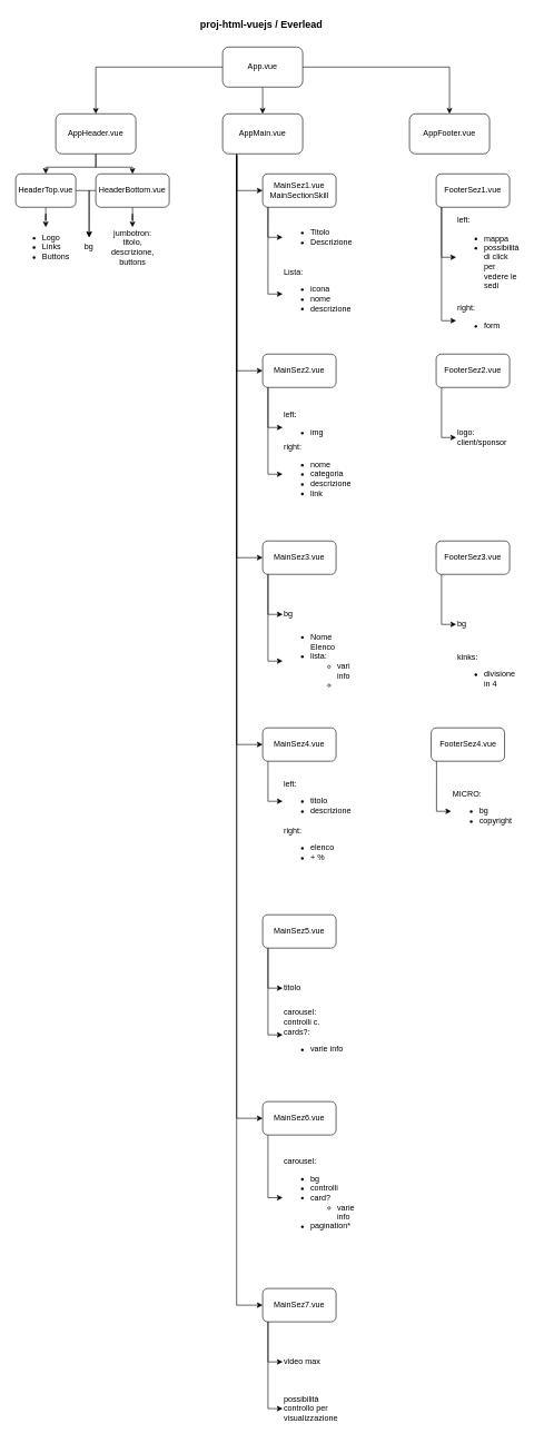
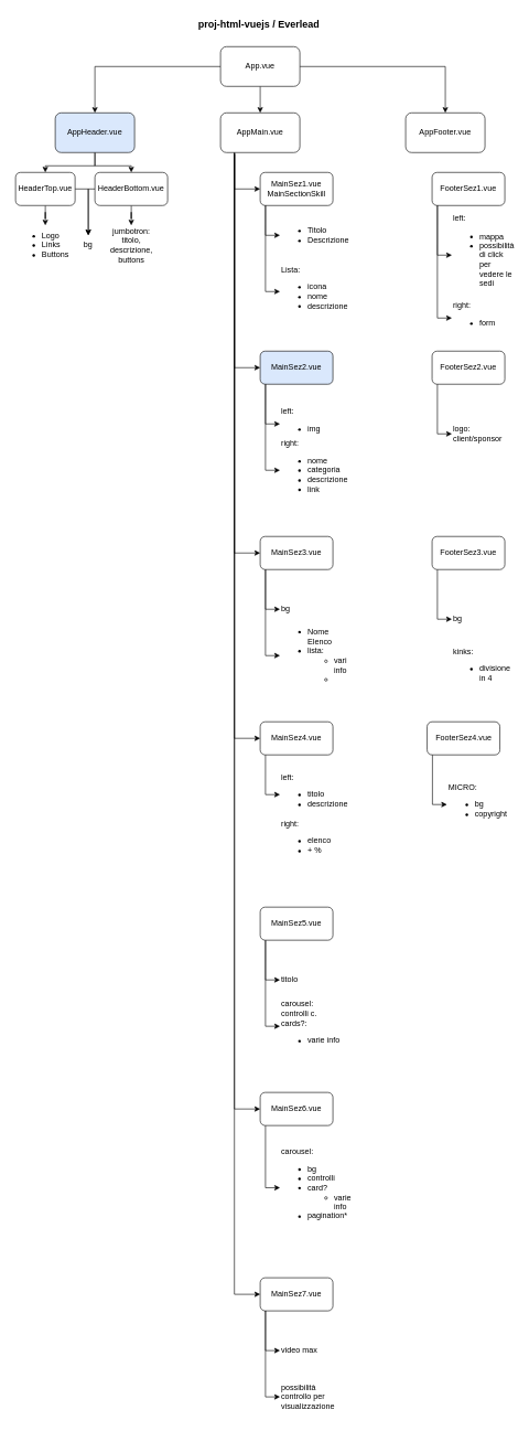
  <mxCell id="0" />
  <mxCell id="1" parent="0" />
  <mxCell id="2" style="edgeStyle=orthogonalEdgeStyle;rounded=0;orthogonalLoop=1;jettySize=auto;html=1;entryX=0.5;entryY=0;entryDx=0;entryDy=0;" parent="1" source="5" target="8" edge="1"><mxGeometry relative="1" as="geometry" /></mxCell>
  <mxCell id="3" style="edgeStyle=orthogonalEdgeStyle;rounded=0;orthogonalLoop=1;jettySize=auto;html=1;exitX=0.5;exitY=1;exitDx=0;exitDy=0;entryX=0.5;entryY=0;entryDx=0;entryDy=0;" parent="1" source="5" target="15" edge="1"><mxGeometry relative="1" as="geometry" /></mxCell>
  <mxCell id="4" style="edgeStyle=orthogonalEdgeStyle;rounded=0;orthogonalLoop=1;jettySize=auto;html=1;entryX=0.5;entryY=0;entryDx=0;entryDy=0;" parent="1" source="5" target="16" edge="1"><mxGeometry relative="1" as="geometry" /></mxCell>
  <mxCell id="5" value="App.vue" style="rounded=1;whiteSpace=wrap;html=1;" parent="1" vertex="1"><mxGeometry x="333" y="70" width="120" height="60" as="geometry" /></mxCell>
  <mxCell id="6" style="edgeStyle=orthogonalEdgeStyle;rounded=0;orthogonalLoop=1;jettySize=auto;html=1;entryX=0.5;entryY=0;entryDx=0;entryDy=0;" parent="1" source="8" target="19" edge="1"><mxGeometry relative="1" as="geometry" /></mxCell>
  <mxCell id="7" style="edgeStyle=orthogonalEdgeStyle;rounded=0;orthogonalLoop=1;jettySize=auto;html=1;entryX=0.5;entryY=0;entryDx=0;entryDy=0;" parent="1" source="8" target="22" edge="1"><mxGeometry relative="1" as="geometry" /></mxCell>
- <mxCell id="8" value="AppHeader.vue" style="rounded=1;whiteSpace=wrap;html=1;" parent="1" vertex="1"><mxGeometry x="83" y="170" width="120" height="60" as="geometry" /></mxCell>
+ <mxCell id="8" value="AppHeader.vue" style="rounded=1;whiteSpace=wrap;html=1;fillColor=#dae8fc;" parent="1" vertex="1"><mxGeometry x="83" y="170" width="120" height="60" as="geometry" /></mxCell>
  <mxCell id="9" style="edgeStyle=orthogonalEdgeStyle;rounded=0;orthogonalLoop=1;jettySize=auto;html=1;entryX=0;entryY=0.5;entryDx=0;entryDy=0;exitX=0.175;exitY=1.05;exitDx=0;exitDy=0;exitPerimeter=0;" parent="1" source="15" target="28" edge="1"><mxGeometry relative="1" as="geometry" /></mxCell>
  <mxCell id="10" style="edgeStyle=orthogonalEdgeStyle;rounded=0;orthogonalLoop=1;jettySize=auto;html=1;entryX=0;entryY=0.5;entryDx=0;entryDy=0;exitX=0.175;exitY=0.983;exitDx=0;exitDy=0;exitPerimeter=0;" parent="1" source="15" target="33" edge="1"><mxGeometry relative="1" as="geometry" /></mxCell>
  <mxCell id="11" style="edgeStyle=orthogonalEdgeStyle;rounded=0;orthogonalLoop=1;jettySize=auto;html=1;entryX=0;entryY=0.5;entryDx=0;entryDy=0;exitX=0.175;exitY=1.017;exitDx=0;exitDy=0;exitPerimeter=0;" parent="1" source="15" target="38" edge="1"><mxGeometry relative="1" as="geometry" /></mxCell>
  <mxCell id="12" style="edgeStyle=orthogonalEdgeStyle;rounded=0;orthogonalLoop=1;jettySize=auto;html=1;entryX=0;entryY=0.5;entryDx=0;entryDy=0;exitX=0.175;exitY=1.033;exitDx=0;exitDy=0;exitPerimeter=0;" parent="1" source="15" target="42" edge="1"><mxGeometry relative="1" as="geometry" /></mxCell>
  <mxCell id="13" style="edgeStyle=orthogonalEdgeStyle;rounded=0;orthogonalLoop=1;jettySize=auto;html=1;entryX=0;entryY=0.5;entryDx=0;entryDy=0;exitX=0.175;exitY=0.983;exitDx=0;exitDy=0;exitPerimeter=0;" parent="1" source="15" target="51" edge="1"><mxGeometry relative="1" as="geometry" /></mxCell>
  <mxCell id="14" style="edgeStyle=orthogonalEdgeStyle;rounded=0;orthogonalLoop=1;jettySize=auto;html=1;entryX=0;entryY=0.5;entryDx=0;entryDy=0;exitX=0.175;exitY=1.017;exitDx=0;exitDy=0;exitPerimeter=0;" parent="1" source="15" target="55" edge="1"><mxGeometry relative="1" as="geometry" /></mxCell>
  <mxCell id="15" value="AppMain.vue" style="rounded=1;whiteSpace=wrap;html=1;" parent="1" vertex="1"><mxGeometry x="333" y="170" width="120" height="60" as="geometry" /></mxCell>
  <mxCell id="16" value="AppFooter.vue" style="rounded=1;whiteSpace=wrap;html=1;" parent="1" vertex="1"><mxGeometry x="613" y="170" width="120" height="60" as="geometry" /></mxCell>
  <mxCell id="17" style="edgeStyle=orthogonalEdgeStyle;rounded=0;orthogonalLoop=1;jettySize=auto;html=1;entryX=0.5;entryY=0;entryDx=0;entryDy=0;" parent="1" source="19" target="23" edge="1"><mxGeometry relative="1" as="geometry" /></mxCell>
  <mxCell id="18" style="edgeStyle=orthogonalEdgeStyle;rounded=0;orthogonalLoop=1;jettySize=auto;html=1;entryX=0.5;entryY=0;entryDx=0;entryDy=0;exitX=1;exitY=0.5;exitDx=0;exitDy=0;" parent="1" source="19" target="25" edge="1"><mxGeometry relative="1" as="geometry" /></mxCell>
  <mxCell id="19" value="HeaderTop.vue" style="rounded=1;whiteSpace=wrap;html=1;" parent="1" vertex="1"><mxGeometry x="23" y="260" width="90" height="50" as="geometry" /></mxCell>
  <mxCell id="20" style="edgeStyle=orthogonalEdgeStyle;rounded=0;orthogonalLoop=1;jettySize=auto;html=1;entryX=0.5;entryY=0;entryDx=0;entryDy=0;" parent="1" source="22" target="24" edge="1"><mxGeometry relative="1" as="geometry" /></mxCell>
  <mxCell id="21" style="edgeStyle=orthogonalEdgeStyle;rounded=0;orthogonalLoop=1;jettySize=auto;html=1;entryX=0.5;entryY=0;entryDx=0;entryDy=0;exitX=0;exitY=0.5;exitDx=0;exitDy=0;" parent="1" source="22" target="25" edge="1"><mxGeometry relative="1" as="geometry"><Array as="points"><mxPoint x="133" y="285" /></Array></mxGeometry></mxCell>
  <mxCell id="22" value="HeaderBottom.vue" style="rounded=1;whiteSpace=wrap;html=1;" parent="1" vertex="1"><mxGeometry x="143" y="260" width="110" height="50" as="geometry" /></mxCell>
  <mxCell id="23" value="&lt;ul&gt;&lt;li&gt;Logo&lt;/li&gt;&lt;li&gt;Links&lt;/li&gt;&lt;li&gt;&lt;span style=&quot;background-color: initial;&quot;&gt;Buttons&lt;/span&gt;&lt;/li&gt;&lt;/ul&gt;" style="text;html=1;strokeColor=none;fillColor=none;align=left;verticalAlign=middle;whiteSpace=wrap;rounded=0;" parent="1" vertex="1"><mxGeometry x="20.5" y="340" width="95" height="60" as="geometry" /></mxCell>
  <mxCell id="24" value="jumbotron:&lt;br&gt;titolo, descrizione, buttons" style="text;html=1;strokeColor=none;fillColor=none;align=center;verticalAlign=middle;whiteSpace=wrap;rounded=0;" parent="1" vertex="1"><mxGeometry x="150.5" y="340" width="95" height="60" as="geometry" /></mxCell>
  <mxCell id="25" value="bg" style="text;html=1;strokeColor=none;fillColor=none;align=center;verticalAlign=middle;whiteSpace=wrap;rounded=0;" parent="1" vertex="1"><mxGeometry x="103" y="355" width="60" height="30" as="geometry" /></mxCell>
  <mxCell id="26" style="edgeStyle=orthogonalEdgeStyle;rounded=0;orthogonalLoop=1;jettySize=auto;html=1;entryX=0;entryY=0.5;entryDx=0;entryDy=0;exitX=0.073;exitY=0.98;exitDx=0;exitDy=0;exitPerimeter=0;" parent="1" source="28" target="29" edge="1"><mxGeometry relative="1" as="geometry" /></mxCell>
  <mxCell id="27" style="edgeStyle=orthogonalEdgeStyle;rounded=0;orthogonalLoop=1;jettySize=auto;html=1;entryX=0;entryY=0.5;entryDx=0;entryDy=0;exitX=0.073;exitY=0.98;exitDx=0;exitDy=0;exitPerimeter=0;" parent="1" source="28" target="30" edge="1"><mxGeometry relative="1" as="geometry" /></mxCell>
  <mxCell id="28" value="MainSez1.vue&lt;br&gt;MainSectionSkill" style="rounded=1;whiteSpace=wrap;html=1;" parent="1" vertex="1"><mxGeometry x="393" y="260" width="110" height="50" as="geometry" /></mxCell>
  <mxCell id="29" value="&lt;ul&gt;&lt;li&gt;Titolo&lt;/li&gt;&lt;li&gt;Descrizione&lt;/li&gt;&lt;/ul&gt;" style="text;html=1;strokeColor=none;fillColor=none;align=left;verticalAlign=middle;whiteSpace=wrap;rounded=0;" parent="1" vertex="1"><mxGeometry x="423" y="325" width="95" height="60" as="geometry" /></mxCell>
  <mxCell id="30" value="Lista:&lt;br&gt;&lt;ul&gt;&lt;li&gt;icona&lt;/li&gt;&lt;li&gt;nome&lt;/li&gt;&lt;li&gt;descrizione&lt;/li&gt;&lt;/ul&gt;" style="text;html=1;strokeColor=none;fillColor=none;align=left;verticalAlign=middle;whiteSpace=wrap;rounded=0;" parent="1" vertex="1"><mxGeometry x="423" y="410" width="95" height="60" as="geometry" /></mxCell>
  <mxCell id="31" style="edgeStyle=orthogonalEdgeStyle;rounded=0;orthogonalLoop=1;jettySize=auto;html=1;entryX=0;entryY=0.5;entryDx=0;entryDy=0;exitX=0.073;exitY=0.98;exitDx=0;exitDy=0;exitPerimeter=0;" parent="1" source="33" target="34" edge="1"><mxGeometry relative="1" as="geometry" /></mxCell>
  <mxCell id="32" style="edgeStyle=orthogonalEdgeStyle;rounded=0;orthogonalLoop=1;jettySize=auto;html=1;entryX=0;entryY=0.5;entryDx=0;entryDy=0;exitX=0.073;exitY=0.98;exitDx=0;exitDy=0;exitPerimeter=0;" parent="1" source="33" target="35" edge="1"><mxGeometry relative="1" as="geometry" /></mxCell>
- <mxCell id="33" value="MainSez2.vue" style="rounded=1;whiteSpace=wrap;html=1;" parent="1" vertex="1"><mxGeometry x="393" y="530" width="110" height="50" as="geometry" /></mxCell>
+ <mxCell id="33" value="MainSez2.vue" style="rounded=1;whiteSpace=wrap;html=1;fillColor=#dae8fc;" parent="1" vertex="1"><mxGeometry x="393" y="530" width="110" height="50" as="geometry" /></mxCell>
  <mxCell id="34" value="left:&lt;br&gt;&lt;ul&gt;&lt;li&gt;img&lt;/li&gt;&lt;/ul&gt;" style="text;html=1;strokeColor=none;fillColor=none;align=left;verticalAlign=middle;whiteSpace=wrap;rounded=0;" parent="1" vertex="1"><mxGeometry x="423" y="610" width="95" height="60" as="geometry" /></mxCell>
  <mxCell id="35" value="right:&lt;br&gt;&lt;ul&gt;&lt;li&gt;nome&lt;/li&gt;&lt;li&gt;categoria&lt;/li&gt;&lt;li&gt;descrizione&lt;/li&gt;&lt;li&gt;link&lt;/li&gt;&lt;/ul&gt;" style="text;html=1;strokeColor=none;fillColor=none;align=left;verticalAlign=middle;whiteSpace=wrap;rounded=0;" parent="1" vertex="1"><mxGeometry x="423" y="680" width="95" height="60" as="geometry" /></mxCell>
  <mxCell id="36" style="edgeStyle=orthogonalEdgeStyle;rounded=0;orthogonalLoop=1;jettySize=auto;html=1;entryX=0;entryY=0.5;entryDx=0;entryDy=0;exitX=0.073;exitY=0.98;exitDx=0;exitDy=0;exitPerimeter=0;" parent="1" source="38" target="39" edge="1"><mxGeometry relative="1" as="geometry" /></mxCell>
  <mxCell id="37" style="edgeStyle=orthogonalEdgeStyle;rounded=0;orthogonalLoop=1;jettySize=auto;html=1;entryX=0;entryY=0.5;entryDx=0;entryDy=0;exitX=0.073;exitY=0.98;exitDx=0;exitDy=0;exitPerimeter=0;" parent="1" source="38" target="40" edge="1"><mxGeometry relative="1" as="geometry" /></mxCell>
  <mxCell id="38" value="MainSez3.vue" style="rounded=1;whiteSpace=wrap;html=1;" parent="1" vertex="1"><mxGeometry x="393" y="810" width="110" height="50" as="geometry" /></mxCell>
  <mxCell id="39" value="bg" style="text;html=1;strokeColor=none;fillColor=none;align=left;verticalAlign=middle;whiteSpace=wrap;rounded=0;" parent="1" vertex="1"><mxGeometry x="423" y="890" width="95" height="60" as="geometry" /></mxCell>
  <mxCell id="40" value="&lt;ul&gt;&lt;li&gt;Nome Elenco&lt;/li&gt;&lt;li&gt;lista:&lt;/li&gt;&lt;ul&gt;&lt;li&gt;vari info&lt;/li&gt;&lt;li&gt;&lt;br&gt;&lt;/li&gt;&lt;/ul&gt;&lt;/ul&gt;" style="text;html=1;strokeColor=none;fillColor=none;align=left;verticalAlign=middle;whiteSpace=wrap;rounded=0;" parent="1" vertex="1"><mxGeometry x="423" y="960" width="95" height="60" as="geometry" /></mxCell>
  <mxCell id="41" style="edgeStyle=orthogonalEdgeStyle;rounded=0;orthogonalLoop=1;jettySize=auto;html=1;entryX=0;entryY=0.5;entryDx=0;entryDy=0;exitX=0.073;exitY=0.98;exitDx=0;exitDy=0;exitPerimeter=0;" parent="1" source="42" target="43" edge="1"><mxGeometry relative="1" as="geometry" /></mxCell>
  <mxCell id="42" value="MainSez4.vue" style="rounded=1;whiteSpace=wrap;html=1;" parent="1" vertex="1"><mxGeometry x="393" y="1090" width="110" height="50" as="geometry" /></mxCell>
  <mxCell id="43" value="left:&lt;br&gt;&lt;ul&gt;&lt;li&gt;titolo&lt;/li&gt;&lt;li&gt;descrizione&lt;/li&gt;&lt;/ul&gt;" style="text;html=1;strokeColor=none;fillColor=none;align=left;verticalAlign=middle;whiteSpace=wrap;rounded=0;" parent="1" vertex="1"><mxGeometry x="423" y="1170" width="95" height="60" as="geometry" /></mxCell>
  <mxCell id="44" value="right:&lt;br&gt;&lt;ul&gt;&lt;li&gt;elenco&amp;nbsp;&lt;/li&gt;&lt;li&gt;+ %&lt;/li&gt;&lt;/ul&gt;" style="text;html=1;strokeColor=none;fillColor=none;align=left;verticalAlign=middle;whiteSpace=wrap;rounded=0;" parent="1" vertex="1"><mxGeometry x="423" y="1240" width="95" height="60" as="geometry" /></mxCell>
  <mxCell id="45" style="edgeStyle=orthogonalEdgeStyle;rounded=0;orthogonalLoop=1;jettySize=auto;html=1;entryX=0;entryY=0.5;entryDx=0;entryDy=0;exitX=0.073;exitY=0.98;exitDx=0;exitDy=0;exitPerimeter=0;" parent="1" source="47" target="48" edge="1"><mxGeometry relative="1" as="geometry" /></mxCell>
  <mxCell id="46" style="edgeStyle=orthogonalEdgeStyle;rounded=0;orthogonalLoop=1;jettySize=auto;html=1;entryX=0;entryY=0.5;entryDx=0;entryDy=0;exitX=0.073;exitY=0.98;exitDx=0;exitDy=0;exitPerimeter=0;" parent="1" source="47" target="49" edge="1"><mxGeometry relative="1" as="geometry" /></mxCell>
  <mxCell id="47" value="MainSez5.vue" style="rounded=1;whiteSpace=wrap;html=1;" parent="1" vertex="1"><mxGeometry x="393" y="1370" width="110" height="50" as="geometry" /></mxCell>
  <mxCell id="48" value="titolo" style="text;html=1;strokeColor=none;fillColor=none;align=left;verticalAlign=middle;whiteSpace=wrap;rounded=0;" parent="1" vertex="1"><mxGeometry x="423" y="1450" width="95" height="60" as="geometry" /></mxCell>
  <mxCell id="49" value="carousel:&lt;br&gt;controlli c.&lt;br&gt;cards?:&lt;br&gt;&lt;ul&gt;&lt;li&gt;varie info&lt;/li&gt;&lt;/ul&gt;" style="text;html=1;strokeColor=none;fillColor=none;align=left;verticalAlign=middle;whiteSpace=wrap;rounded=0;" parent="1" vertex="1"><mxGeometry x="423" y="1520" width="95" height="60" as="geometry" /></mxCell>
  <mxCell id="50" style="edgeStyle=orthogonalEdgeStyle;rounded=0;orthogonalLoop=1;jettySize=auto;html=1;entryX=0;entryY=0.5;entryDx=0;entryDy=0;exitX=0.073;exitY=0.98;exitDx=0;exitDy=0;exitPerimeter=0;" parent="1" source="51" target="52" edge="1"><mxGeometry relative="1" as="geometry" /></mxCell>
  <mxCell id="51" value="MainSez6.vue" style="rounded=1;whiteSpace=wrap;html=1;" parent="1" vertex="1"><mxGeometry x="393" y="1650" width="110" height="50" as="geometry" /></mxCell>
  <mxCell id="52" value="carousel:&lt;br&gt;&lt;ul&gt;&lt;li&gt;bg&lt;/li&gt;&lt;li&gt;controlli&lt;/li&gt;&lt;li&gt;card?&lt;/li&gt;&lt;ul&gt;&lt;li&gt;varie info&lt;/li&gt;&lt;/ul&gt;&lt;li&gt;pagination*&lt;/li&gt;&lt;/ul&gt;" style="text;html=1;strokeColor=none;fillColor=none;align=left;verticalAlign=middle;whiteSpace=wrap;rounded=0;" parent="1" vertex="1"><mxGeometry x="423" y="1764" width="95" height="60" as="geometry" /></mxCell>
  <mxCell id="53" style="edgeStyle=orthogonalEdgeStyle;rounded=0;orthogonalLoop=1;jettySize=auto;html=1;entryX=0;entryY=0.5;entryDx=0;entryDy=0;exitX=0.073;exitY=0.98;exitDx=0;exitDy=0;exitPerimeter=0;" parent="1" source="55" target="56" edge="1"><mxGeometry relative="1" as="geometry" /></mxCell>
  <mxCell id="54" style="edgeStyle=orthogonalEdgeStyle;rounded=0;orthogonalLoop=1;jettySize=auto;html=1;entryX=0;entryY=0.5;entryDx=0;entryDy=0;exitX=0.073;exitY=0.98;exitDx=0;exitDy=0;exitPerimeter=0;" parent="1" source="55" target="57" edge="1"><mxGeometry relative="1" as="geometry" /></mxCell>
  <mxCell id="55" value="MainSez7.vue" style="rounded=1;whiteSpace=wrap;html=1;" parent="1" vertex="1"><mxGeometry x="393" y="1930" width="110" height="50" as="geometry" /></mxCell>
  <mxCell id="56" value="video max" style="text;html=1;strokeColor=none;fillColor=none;align=left;verticalAlign=middle;whiteSpace=wrap;rounded=0;" parent="1" vertex="1"><mxGeometry x="423" y="2010" width="95" height="60" as="geometry" /></mxCell>
  <mxCell id="57" value="possibilità controllo per visualizzazione" style="text;html=1;strokeColor=none;fillColor=none;align=left;verticalAlign=middle;whiteSpace=wrap;rounded=0;" parent="1" vertex="1"><mxGeometry x="423" y="2080" width="95" height="60" as="geometry" /></mxCell>
  <mxCell id="58" style="edgeStyle=orthogonalEdgeStyle;rounded=0;orthogonalLoop=1;jettySize=auto;html=1;entryX=0;entryY=0.5;entryDx=0;entryDy=0;exitX=0.073;exitY=0.98;exitDx=0;exitDy=0;exitPerimeter=0;" parent="1" source="60" target="61" edge="1"><mxGeometry relative="1" as="geometry" /></mxCell>
  <mxCell id="59" style="edgeStyle=orthogonalEdgeStyle;rounded=0;orthogonalLoop=1;jettySize=auto;html=1;entryX=0;entryY=0.5;entryDx=0;entryDy=0;exitX=0.073;exitY=0.98;exitDx=0;exitDy=0;exitPerimeter=0;" parent="1" source="60" target="62" edge="1"><mxGeometry relative="1" as="geometry" /></mxCell>
  <mxCell id="60" value="FooterSez1.vue" style="rounded=1;whiteSpace=wrap;html=1;" parent="1" vertex="1"><mxGeometry x="653" y="260" width="110" height="50" as="geometry" /></mxCell>
  <mxCell id="61" value="&lt;div&gt;left:&lt;/div&gt;&lt;div&gt;&lt;ul&gt;&lt;li&gt;mappa&lt;/li&gt;&lt;li&gt;possibilità di click per vedere le sedi&lt;/li&gt;&lt;/ul&gt;&lt;/div&gt;" style="text;html=1;strokeColor=none;fillColor=none;align=left;verticalAlign=middle;whiteSpace=wrap;rounded=0;" parent="1" vertex="1"><mxGeometry x="683" y="355" width="95" height="60" as="geometry" /></mxCell>
  <mxCell id="62" value="right:&lt;br&gt;&lt;ul&gt;&lt;li&gt;form&lt;/li&gt;&lt;/ul&gt;" style="text;html=1;strokeColor=none;fillColor=none;align=left;verticalAlign=middle;whiteSpace=wrap;rounded=0;" parent="1" vertex="1"><mxGeometry x="683" y="450" width="95" height="60" as="geometry" /></mxCell>
  <mxCell id="63" style="edgeStyle=orthogonalEdgeStyle;rounded=0;orthogonalLoop=1;jettySize=auto;html=1;entryX=0;entryY=0.5;entryDx=0;entryDy=0;exitX=0.073;exitY=0.98;exitDx=0;exitDy=0;exitPerimeter=0;" parent="1" source="64" target="65" edge="1"><mxGeometry relative="1" as="geometry" /></mxCell>
  <mxCell id="64" value="FooterSez2.vue" style="rounded=1;whiteSpace=wrap;html=1;" parent="1" vertex="1"><mxGeometry x="653" y="530" width="110" height="50" as="geometry" /></mxCell>
  <mxCell id="65" value="logo: client/sponsor" style="text;html=1;strokeColor=none;fillColor=none;align=left;verticalAlign=middle;whiteSpace=wrap;rounded=0;" parent="1" vertex="1"><mxGeometry x="683" y="625" width="95" height="60" as="geometry" /></mxCell>
  <mxCell id="66" style="edgeStyle=orthogonalEdgeStyle;rounded=0;orthogonalLoop=1;jettySize=auto;html=1;entryX=0;entryY=0.5;entryDx=0;entryDy=0;exitX=0.073;exitY=0.98;exitDx=0;exitDy=0;exitPerimeter=0;" parent="1" source="67" target="68" edge="1"><mxGeometry relative="1" as="geometry" /></mxCell>
  <mxCell id="67" value="FooterSez3.vue" style="rounded=1;whiteSpace=wrap;html=1;" parent="1" vertex="1"><mxGeometry x="653" y="810" width="110" height="50" as="geometry" /></mxCell>
  <mxCell id="68" value="bg" style="text;html=1;strokeColor=none;fillColor=none;align=left;verticalAlign=middle;whiteSpace=wrap;rounded=0;" parent="1" vertex="1"><mxGeometry x="683" y="905" width="95" height="60" as="geometry" /></mxCell>
  <mxCell id="69" value="kinks:&lt;br&gt;&lt;ul&gt;&lt;li&gt;divisione in 4&lt;/li&gt;&lt;/ul&gt;" style="text;html=1;strokeColor=none;fillColor=none;align=left;verticalAlign=middle;whiteSpace=wrap;rounded=0;" parent="1" vertex="1"><mxGeometry x="683" y="980" width="95" height="60" as="geometry" /></mxCell>
  <mxCell id="70" style="edgeStyle=orthogonalEdgeStyle;rounded=0;orthogonalLoop=1;jettySize=auto;html=1;entryX=0;entryY=0.5;entryDx=0;entryDy=0;exitX=0.073;exitY=0.98;exitDx=0;exitDy=0;exitPerimeter=0;" parent="1" source="71" target="72" edge="1"><mxGeometry relative="1" as="geometry" /></mxCell>
  <mxCell id="71" value="FooterSez4.vue" style="rounded=1;whiteSpace=wrap;html=1;" parent="1" vertex="1"><mxGeometry x="645.5" y="1090" width="110" height="50" as="geometry" /></mxCell>
  <mxCell id="72" value="MICRO:&lt;br&gt;&lt;ul&gt;&lt;li&gt;bg&lt;/li&gt;&lt;li&gt;copyright&lt;/li&gt;&lt;/ul&gt;" style="text;html=1;strokeColor=none;fillColor=none;align=left;verticalAlign=middle;whiteSpace=wrap;rounded=0;" parent="1" vertex="1"><mxGeometry x="675.5" y="1185" width="95" height="60" as="geometry" /></mxCell>
  <mxCell id="73" value="&lt;b style=&quot;box-sizing: inherit; font-family: Slack-Lato, Slack-Fractions, appleLogo, sans-serif; font-size: 15px; font-variant-ligatures: common-ligatures; text-align: left;&quot; data-stringify-type=&quot;bold&quot;&gt;proj-html-&lt;/b&gt;&lt;b style=&quot;box-sizing: inherit; font-family: Slack-Lato, Slack-Fractions, appleLogo, sans-serif; font-size: 15px; font-variant-ligatures: common-ligatures; text-align: left;&quot; data-stringify-type=&quot;bold&quot;&gt;vuejs / Everlead&amp;nbsp;&lt;/b&gt;" style="text;html=1;align=center;verticalAlign=middle;rounded=0;" vertex="1" parent="1"><mxGeometry x="283" y="20" width="220" height="30" as="geometry" /></mxCell>
